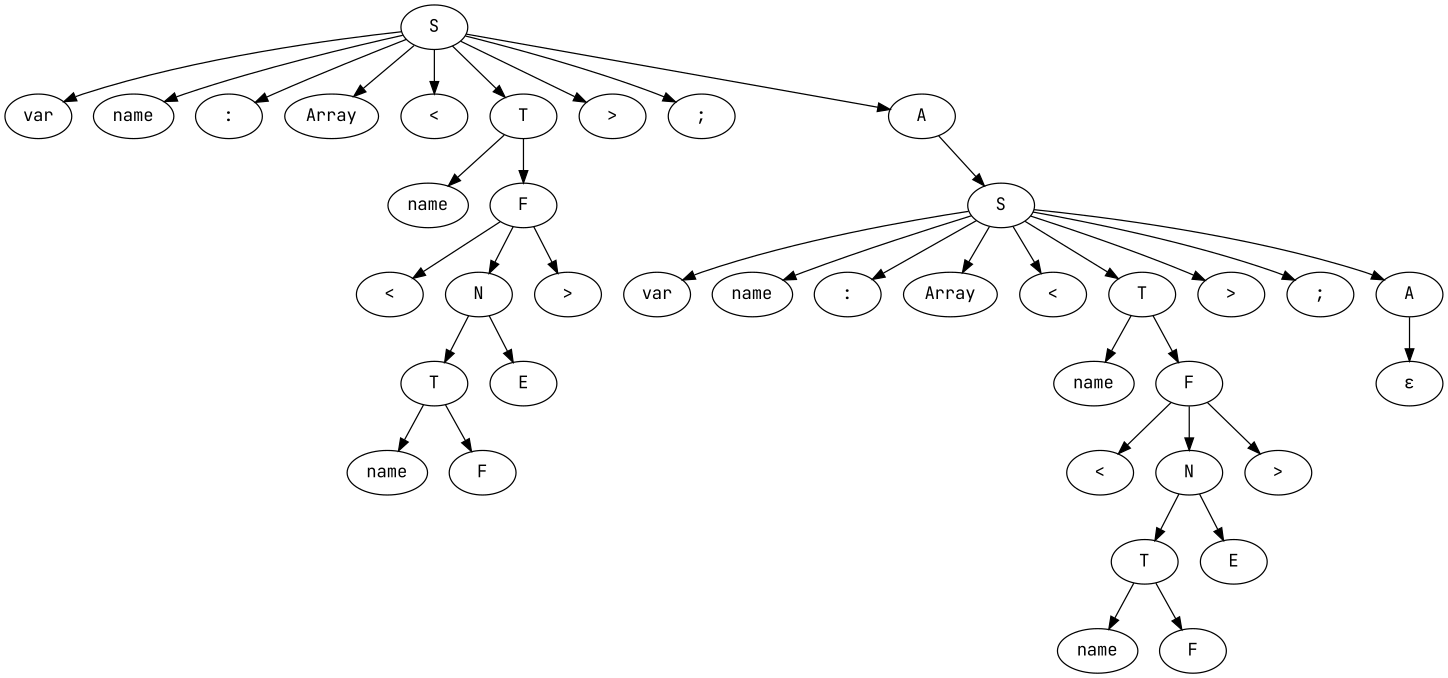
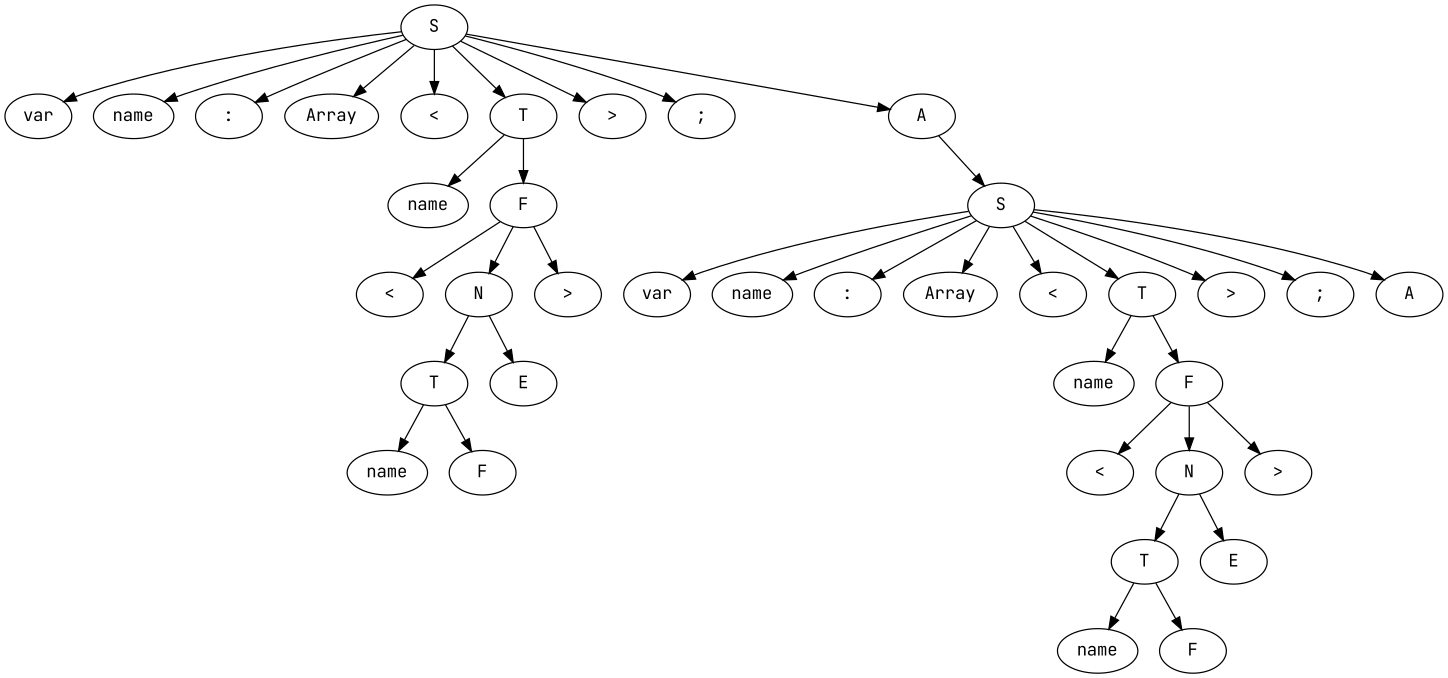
  digraph {
    fontname="JetBrains Mono"
    node [fontname="JetBrains Mono"]
    edge [fontname="JetBrains Mono"]
    n1 [label=S]
    n2 [label=var]
    n3 [label=name]
    n4 [label=":"]
    n5 [label=Array]
    n6 [label="<"]
    n7 [label=T]
    n8 [label=">"]
    n9 [label=";"]
    n10 [label=A]
    n11 [label=name]
    n12 [label=F]
    n13 [label="<"]
    n14 [label=N]
    n15 [label=">"]
    n16 [label=T]
    n17 [label=E]
    n18 [label=name]
    n19 [label=F]
    n20 [label=S]
    n21 [label=var]
    n22 [label=name]
    n23 [label=":"]
    n24 [label=Array]
    n25 [label="<"]
    n26 [label=T]
    n27 [label=">"]
    n28 [label=";"]
    n29 [label=A]
    n30 [label=name]
    n31 [label=F]
    n32 [label="<"]
    n33 [label=N]
    n34 [label=">"]
    n35 [label=T]
    n36 [label=E]
    n37 [label=name]
    n38 [label=F]
-   n39 [label="ε"]
    n1 -> n2
    n1 -> n3
    n1 -> n4
    n1 -> n5
    n1 -> n6
    n1 -> n7
    n1 -> n8
    n1 -> n9
    n1 -> n10
    n7 -> n11
    n7 -> n12
    n10 -> n20
    n12 -> n13
    n12 -> n14
    n12 -> n15
    n14 -> n16
    n14 -> n17
    n16 -> n18
    n16 -> n19
    n20 -> n21
    n20 -> n22
    n20 -> n23
    n20 -> n24
    n20 -> n25
    n20 -> n26
    n20 -> n27
    n20 -> n28
    n20 -> n29
    n26 -> n30
    n26 -> n31
-   n29 -> n39
    n31 -> n32
    n31 -> n33
    n31 -> n34
    n33 -> n35
    n33 -> n36
    n35 -> n37
    n35 -> n38
  }
